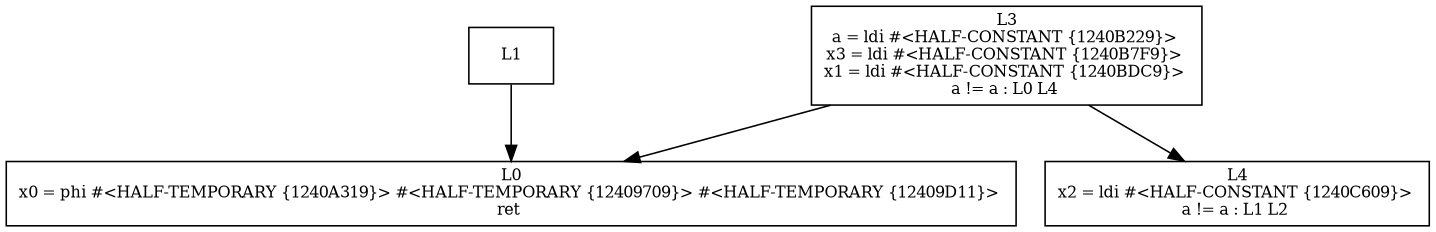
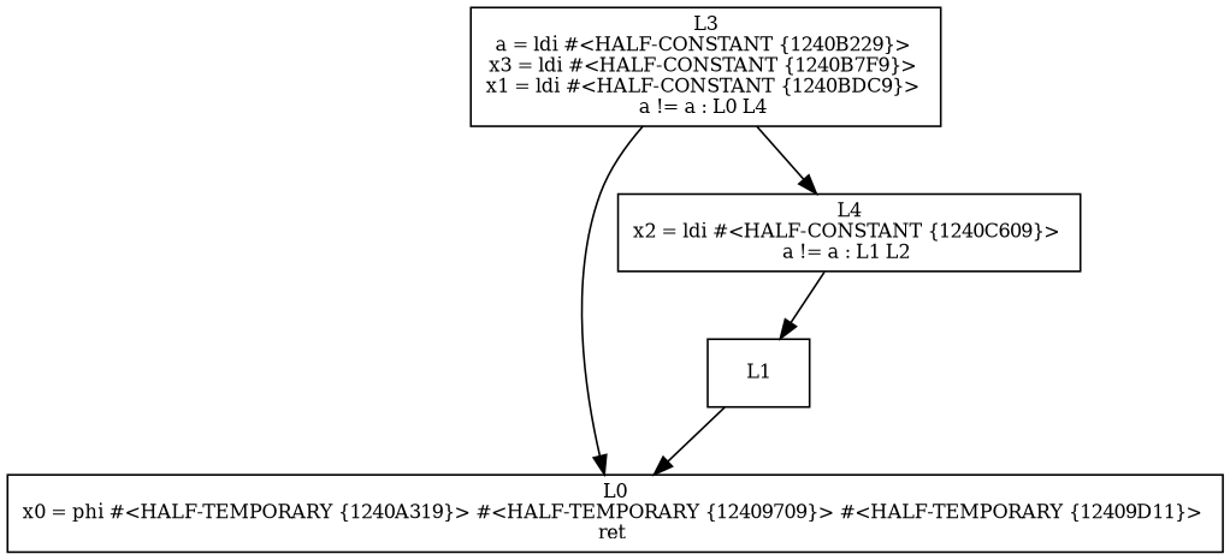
  digraph {
    node [fontsize=10 shape=box]
    n1 [label="L3\na = ldi #<HALF-CONSTANT {1240B229}> \nx3 = ldi #<HALF-CONSTANT {1240B7F9}> \nx1 = ldi #<HALF-CONSTANT {1240BDC9}> \na != a : L0 L4 \n"]
    n2 [label="L0\nx0 = phi #<HALF-TEMPORARY {1240A319}> #<HALF-TEMPORARY {12409709}> #<HALF-TEMPORARY {12409D11}> \nret \n"]
    n3 [label="L4\nx2 = ldi #<HALF-CONSTANT {1240C609}> \na != a : L1 L2 \n"]
    n4 [label="L1\n"]
    n1 -> n2
    n1 -> n3
+   n3 -> n4
    n4 -> n2
  }
